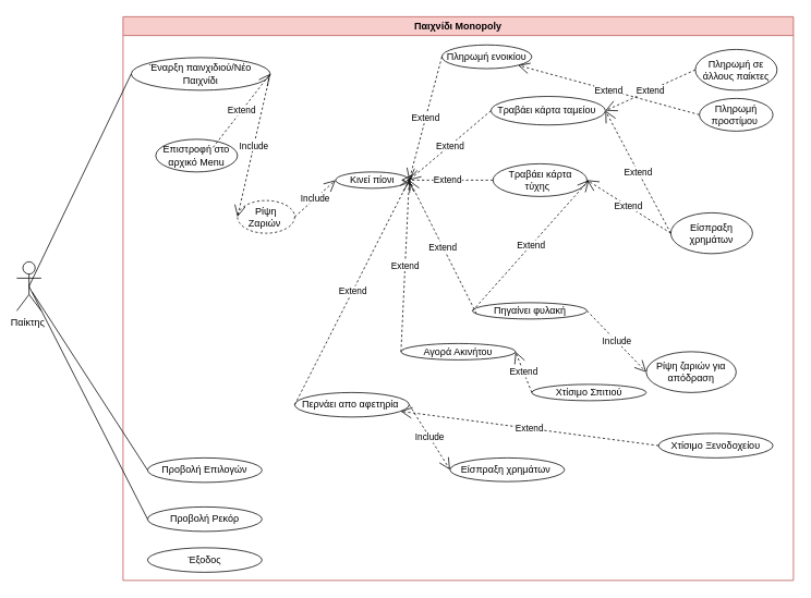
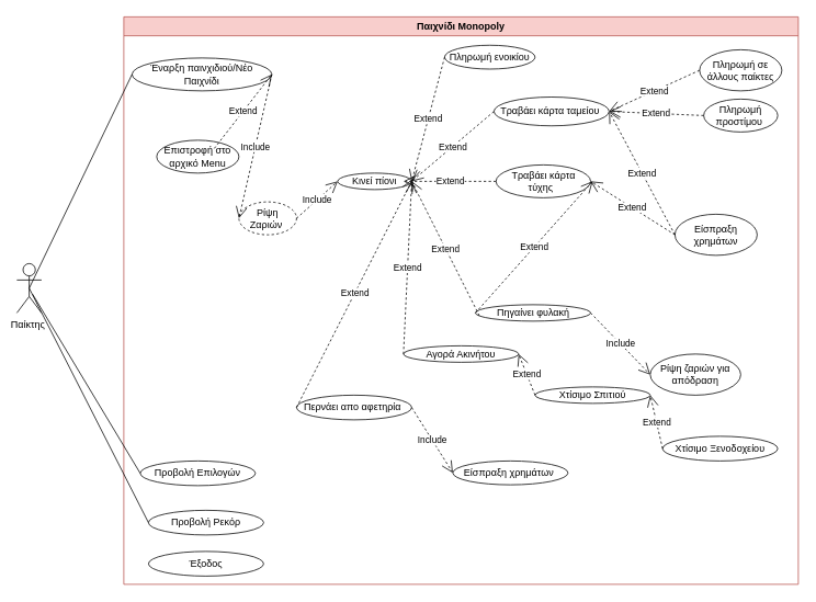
  <mxCell id="0" />
  <mxCell id="1" parent="0" />
  <mxCell id="2" value="Παίκτης&amp;nbsp;" style="shape=umlActor;verticalLabelPosition=bottom;verticalAlign=top;html=1;" parent="1" vertex="1"><mxGeometry x="20" y="320" width="30" height="60" as="geometry" /></mxCell>
  <mxCell id="3" value="Παιχνίδι Monopoly" style="swimlane;whiteSpace=wrap;html=1;fillColor=#f8cecc;strokeColor=#b85450;" parent="1" vertex="1"><mxGeometry x="150" y="20" width="820" height="690" as="geometry" /></mxCell>
  <mxCell id="4" value="Έξοδος" style="ellipse;whiteSpace=wrap;html=1;" parent="3" vertex="1"><mxGeometry x="30" y="650" width="140" height="30" as="geometry" /></mxCell>
  <mxCell id="5" value="Προβολή Ρεκόρ" style="ellipse;whiteSpace=wrap;html=1;" parent="3" vertex="1"><mxGeometry x="30" y="600" width="140" height="30" as="geometry" /></mxCell>
- <mxCell id="6" value="Προβολή Επιλογών" style="ellipse;whiteSpace=wrap;html=1;" parent="3" vertex="1"><mxGeometry x="30" y="540" width="140" height="30" as="geometry" /></mxCell>
+ <mxCell id="6" value="Προβολή Επιλογών" style="ellipse;whiteSpace=wrap;html=1;" parent="3" vertex="1"><mxGeometry x="20" y="540" width="140" height="30" as="geometry" /></mxCell>
  <mxCell id="7" value="Έναρξη παινχιδιού/Νέο Παιχνίδι" style="ellipse;whiteSpace=wrap;html=1;" parent="3" vertex="1"><mxGeometry x="10" y="50" width="170" height="40" as="geometry" /></mxCell>
  <mxCell id="8" value="Ρίψη Ζαριών&amp;nbsp;" style="ellipse;whiteSpace=wrap;html=1;dashed=1;" parent="3" vertex="1"><mxGeometry x="140" y="225" width="70" height="40" as="geometry" /></mxCell>
  <mxCell id="9" value="Αγορά Ακινήτου" style="ellipse;whiteSpace=wrap;html=1;" parent="3" vertex="1"><mxGeometry x="340" y="400" width="140" height="20" as="geometry" /></mxCell>
  <mxCell id="10" value="Επιστροφή στο αρχικό Menu" style="ellipse;whiteSpace=wrap;html=1;align=center;" parent="3" vertex="1"><mxGeometry x="40" y="150" width="100" height="40" as="geometry" /></mxCell>
  <mxCell id="11" value="Include" style="endArrow=open;endSize=12;dashed=1;html=1;rounded=0;exitX=1;exitY=0.5;exitDx=0;exitDy=0;entryX=0;entryY=0.5;entryDx=0;entryDy=0;" parent="3" source="7" target="8" edge="1"><mxGeometry width="160" relative="1" as="geometry"><mxPoint x="210" y="190" as="sourcePoint" /><mxPoint x="370" y="190" as="targetPoint" /></mxGeometry></mxCell>
  <mxCell id="12" value="Πληρωμή ενοικίου" style="ellipse;whiteSpace=wrap;html=1;" parent="3" vertex="1"><mxGeometry x="390" y="34.5" width="110" height="29" as="geometry" /></mxCell>
  <mxCell id="13" value="Κινεί πίονι" style="ellipse;whiteSpace=wrap;html=1;" parent="3" vertex="1"><mxGeometry x="260" y="190" width="90" height="20" as="geometry" /></mxCell>
  <mxCell id="14" value="Include" style="endArrow=open;endSize=12;dashed=1;html=1;rounded=0;exitX=1;exitY=0.5;exitDx=0;exitDy=0;entryX=0;entryY=0.5;entryDx=0;entryDy=0;" parent="3" source="8" target="13" edge="1"><mxGeometry width="160" relative="1" as="geometry"><mxPoint x="360" y="70" as="sourcePoint" /><mxPoint x="520" y="70" as="targetPoint" /></mxGeometry></mxCell>
  <mxCell id="15" value="Τραβάει κάρτα τύχης&amp;nbsp;&amp;nbsp;" style="ellipse;whiteSpace=wrap;html=1;" parent="3" vertex="1"><mxGeometry x="452.5" y="180" width="115" height="40" as="geometry" /></mxCell>
  <mxCell id="16" value="Πληρωμή σε άλλους παίκτες" style="ellipse;whiteSpace=wrap;html=1;" parent="3" vertex="1"><mxGeometry x="700" y="40" width="100" height="50" as="geometry" /></mxCell>
  <mxCell id="17" value="Είσπραξη χρημάτων" style="ellipse;whiteSpace=wrap;html=1;" parent="3" vertex="1"><mxGeometry x="670" y="240" width="100" height="50" as="geometry" /></mxCell>
  <mxCell id="18" value="Extend" style="endArrow=open;endSize=12;dashed=1;html=1;rounded=0;entryX=1;entryY=0.5;entryDx=0;entryDy=0;exitX=0;exitY=0.5;exitDx=0;exitDy=0;" parent="3" source="16" target="31" edge="1"><mxGeometry width="160" relative="1" as="geometry"><mxPoint x="590" y="70" as="sourcePoint" /><mxPoint x="590" y="200" as="targetPoint" /></mxGeometry></mxCell>
  <mxCell id="19" value="Extend" style="endArrow=open;endSize=12;dashed=1;html=1;rounded=0;entryX=1;entryY=0.5;entryDx=0;entryDy=0;exitX=0;exitY=0.5;exitDx=0;exitDy=0;" parent="3" source="17" target="15" edge="1"><mxGeometry width="160" relative="1" as="geometry"><mxPoint x="580" y="270" as="sourcePoint" /><mxPoint x="710" y="140" as="targetPoint" /></mxGeometry></mxCell>
  <mxCell id="20" value="Πηγαίνει φυλακή" style="ellipse;whiteSpace=wrap;html=1;" parent="3" vertex="1"><mxGeometry x="427.5" y="350" width="140" height="20" as="geometry" /></mxCell>
  <mxCell id="21" value="Extend" style="endArrow=open;endSize=12;dashed=1;html=1;rounded=0;exitX=0;exitY=0.5;exitDx=0;exitDy=0;" parent="3" source="20" edge="1"><mxGeometry width="160" relative="1" as="geometry"><mxPoint x="480" y="140" as="sourcePoint" /><mxPoint x="570" y="200" as="targetPoint" /></mxGeometry></mxCell>
  <mxCell id="22" style="edgeStyle=orthogonalEdgeStyle;rounded=0;orthogonalLoop=1;jettySize=auto;html=1;exitX=0.5;exitY=1;exitDx=0;exitDy=0;" parent="3" source="20" target="20" edge="1"><mxGeometry relative="1" as="geometry" /></mxCell>
  <mxCell id="23" value="Ρίψη ζαριών για απόδραση" style="ellipse;whiteSpace=wrap;html=1;" parent="3" vertex="1"><mxGeometry x="640" y="410" width="110" height="50" as="geometry" /></mxCell>
  <mxCell id="24" value="Include" style="endArrow=open;endSize=12;dashed=1;html=1;rounded=0;exitX=1;exitY=0.5;exitDx=0;exitDy=0;entryX=0;entryY=0.5;entryDx=0;entryDy=0;" parent="3" source="20" target="23" edge="1"><mxGeometry width="160" relative="1" as="geometry"><mxPoint x="290" y="310" as="sourcePoint" /><mxPoint x="450" y="310" as="targetPoint" /></mxGeometry></mxCell>
  <mxCell id="25" value="Χτίσιμο Σπιτιού" style="ellipse;whiteSpace=wrap;html=1;" parent="3" vertex="1"><mxGeometry x="500" y="450" width="140" height="20" as="geometry" /></mxCell>
  <mxCell id="26" value="Extend" style="endArrow=open;endSize=12;dashed=1;html=1;rounded=0;exitX=0;exitY=0.5;exitDx=0;exitDy=0;entryX=1;entryY=0.5;entryDx=0;entryDy=0;" parent="3" source="25" target="9" edge="1"><mxGeometry width="160" relative="1" as="geometry"><mxPoint x="360" y="280" as="sourcePoint" /><mxPoint x="480" y="480" as="targetPoint" /></mxGeometry></mxCell>
  <mxCell id="27" value="Χτίσιμο Ξενοδοχείου" style="ellipse;whiteSpace=wrap;html=1;" parent="3" vertex="1"><mxGeometry x="655" y="510" width="140" height="30" as="geometry" /></mxCell>
- <mxCell id="28" value="Extend" style="endArrow=open;endSize=12;dashed=1;html=1;rounded=0;exitX=0;exitY=0.5;exitDx=0;exitDy=0;" parent="3" source="27" target="32" edge="1"><mxGeometry width="160" relative="1" as="geometry"><mxPoint x="600" y="500" as="sourcePoint" /><mxPoint x="640" y="370" as="targetPoint" /></mxGeometry></mxCell>
+ <mxCell id="28" value="Extend" style="endArrow=open;endSize=12;dashed=1;html=1;rounded=0;entryX=1;entryY=0.5;entryDx=0;entryDy=0;exitX=0;exitY=0.5;exitDx=0;exitDy=0;" parent="3" source="27" target="25" edge="1"><mxGeometry width="160" relative="1" as="geometry"><mxPoint x="600" y="500" as="sourcePoint" /><mxPoint x="640" y="370" as="targetPoint" /></mxGeometry></mxCell>
  <mxCell id="29" value="Πληρωμή προστίμου&amp;nbsp;" style="ellipse;whiteSpace=wrap;html=1;" parent="3" vertex="1"><mxGeometry x="705" y="100" width="90" height="40" as="geometry" /></mxCell>
- <mxCell id="30" value="Extend" style="endArrow=open;endSize=12;dashed=1;html=1;rounded=0;exitX=0;exitY=0.5;exitDx=0;exitDy=0;" parent="3" source="29" target="12" edge="1"><mxGeometry width="160" relative="1" as="geometry"><mxPoint x="660" y="170" as="sourcePoint" /><mxPoint x="230" y="380" as="targetPoint" /></mxGeometry></mxCell>
+ <mxCell id="30" value="Extend" style="endArrow=open;endSize=12;dashed=1;html=1;rounded=0;entryX=1;entryY=0.5;entryDx=0;entryDy=0;exitX=0;exitY=0.5;exitDx=0;exitDy=0;" parent="3" source="29" target="31" edge="1"><mxGeometry width="160" relative="1" as="geometry"><mxPoint x="660" y="170" as="sourcePoint" /><mxPoint x="230" y="380" as="targetPoint" /></mxGeometry></mxCell>
  <mxCell id="31" value="Τραβάει κάρτα ταμείου&amp;nbsp;" style="ellipse;whiteSpace=wrap;html=1;" parent="3" vertex="1"><mxGeometry x="450" y="97.5" width="140" height="35" as="geometry" /></mxCell>
  <mxCell id="32" value="Περνάει απο αφετηρία&amp;nbsp;" style="ellipse;whiteSpace=wrap;html=1;" parent="3" vertex="1"><mxGeometry x="210" y="460" width="140" height="30" as="geometry" /></mxCell>
  <mxCell id="33" value="Extend" style="endArrow=open;endSize=12;dashed=1;html=1;rounded=0;exitX=0;exitY=0.5;exitDx=0;exitDy=0;entryX=1;entryY=0.5;entryDx=0;entryDy=0;" parent="3" source="17" target="31" edge="1"><mxGeometry width="160" relative="1" as="geometry"><mxPoint x="590" y="160" as="sourcePoint" /><mxPoint x="700" y="190" as="targetPoint" /></mxGeometry></mxCell>
  <mxCell id="34" value="Είσπραξη χρημάτων&amp;nbsp;" style="ellipse;whiteSpace=wrap;html=1;" parent="3" vertex="1"><mxGeometry x="400" y="540" width="140" height="29" as="geometry" /></mxCell>
  <mxCell id="35" value="Include" style="endArrow=open;endSize=12;dashed=1;html=1;rounded=0;exitX=1;exitY=0.5;exitDx=0;exitDy=0;entryX=0;entryY=0.5;entryDx=0;entryDy=0;" parent="3" source="32" target="34" edge="1"><mxGeometry width="160" relative="1" as="geometry"><mxPoint x="180" y="360" as="sourcePoint" /><mxPoint x="340" y="360" as="targetPoint" /></mxGeometry></mxCell>
  <mxCell id="36" value="Extend" style="endArrow=open;endSize=12;dashed=1;html=1;rounded=0;entryX=1;entryY=0.5;entryDx=0;entryDy=0;" edge="1" parent="3" target="7"><mxGeometry width="160" relative="1" as="geometry"><mxPoint x="110" y="160" as="sourcePoint" /><mxPoint x="270" y="160" as="targetPoint" /></mxGeometry></mxCell>
  <mxCell id="37" value="Extend" style="endArrow=open;endSize=12;dashed=1;html=1;rounded=0;exitX=0;exitY=0.5;exitDx=0;exitDy=0;entryX=1;entryY=0.5;entryDx=0;entryDy=0;" edge="1" parent="3" source="12" target="13"><mxGeometry width="160" relative="1" as="geometry"><mxPoint x="340" y="90" as="sourcePoint" /><mxPoint x="500" y="90" as="targetPoint" /></mxGeometry></mxCell>
  <mxCell id="38" value="Extend" style="endArrow=open;endSize=12;dashed=1;html=1;rounded=0;exitX=0;exitY=0.5;exitDx=0;exitDy=0;" edge="1" parent="3" source="31"><mxGeometry width="160" relative="1" as="geometry"><mxPoint x="380" y="170" as="sourcePoint" /><mxPoint x="350" y="200" as="targetPoint" /></mxGeometry></mxCell>
  <mxCell id="39" value="Extend" style="endArrow=open;endSize=12;dashed=1;html=1;rounded=0;entryX=0.889;entryY=0.5;entryDx=0;entryDy=0;entryPerimeter=0;exitX=0;exitY=0.5;exitDx=0;exitDy=0;" edge="1" parent="3" source="15" target="13"><mxGeometry width="160" relative="1" as="geometry"><mxPoint x="450" y="199" as="sourcePoint" /><mxPoint x="350" y="200" as="targetPoint" /></mxGeometry></mxCell>
  <mxCell id="40" value="Extend" style="endArrow=open;endSize=12;dashed=1;html=1;rounded=0;exitX=0.034;exitY=0.669;exitDx=0;exitDy=0;exitPerimeter=0;" edge="1" parent="3" source="20"><mxGeometry width="160" relative="1" as="geometry"><mxPoint x="390" y="300" as="sourcePoint" /><mxPoint x="350" y="200" as="targetPoint" /></mxGeometry></mxCell>
  <mxCell id="41" value="Extend" style="endArrow=open;endSize=12;dashed=1;html=1;rounded=0;exitX=0;exitY=0.5;exitDx=0;exitDy=0;" edge="1" parent="3" source="9"><mxGeometry width="160" relative="1" as="geometry"><mxPoint x="340" y="340" as="sourcePoint" /><mxPoint x="350" y="200" as="targetPoint" /></mxGeometry></mxCell>
  <mxCell id="42" value="Extend" style="endArrow=open;endSize=12;dashed=1;html=1;rounded=0;exitX=0;exitY=0.5;exitDx=0;exitDy=0;entryX=1.017;entryY=0.345;entryDx=0;entryDy=0;entryPerimeter=0;" edge="1" parent="3" source="32" target="13"><mxGeometry width="160" relative="1" as="geometry"><mxPoint x="230" y="410" as="sourcePoint" /><mxPoint x="390" y="410" as="targetPoint" /></mxGeometry></mxCell>
  <mxCell id="43" value="" style="endArrow=none;html=1;rounded=0;exitX=0.5;exitY=0.5;exitDx=0;exitDy=0;exitPerimeter=0;entryX=0;entryY=0.5;entryDx=0;entryDy=0;" parent="1" source="2" target="5" edge="1"><mxGeometry width="50" height="50" relative="1" as="geometry"><mxPoint x="380" y="510" as="sourcePoint" /><mxPoint x="430" y="460" as="targetPoint" /></mxGeometry></mxCell>
  <mxCell id="44" value="" style="endArrow=none;html=1;rounded=0;exitX=0.633;exitY=0.617;exitDx=0;exitDy=0;exitPerimeter=0;entryX=0;entryY=0.5;entryDx=0;entryDy=0;" parent="1" source="2" target="6" edge="1"><mxGeometry width="50" height="50" relative="1" as="geometry"><mxPoint x="380" y="510" as="sourcePoint" /><mxPoint x="430" y="460" as="targetPoint" /></mxGeometry></mxCell>
  <mxCell id="45" value="" style="endArrow=none;html=1;rounded=0;exitX=0.5;exitY=0.5;exitDx=0;exitDy=0;exitPerimeter=0;entryX=0;entryY=0.5;entryDx=0;entryDy=0;" parent="1" source="2" target="7" edge="1"><mxGeometry width="50" height="50" relative="1" as="geometry"><mxPoint x="380" y="510" as="sourcePoint" /><mxPoint x="430" y="460" as="targetPoint" /></mxGeometry></mxCell>
